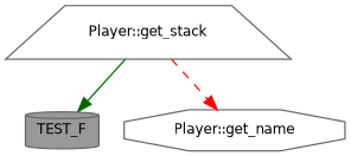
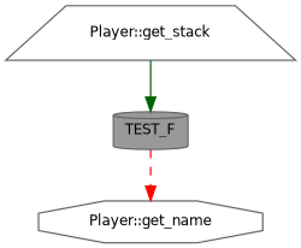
  digraph {
    rankdir=TB
    node [color=grey40 fillcolor=white fontname=Helvetica fontsize=10 style=filled]
    edge [fontname=Helvetica fontsize=10 labelfontname=Helvetica labelfontsize=10]
    n1 [color=gray40 fillcolor=grey60 fontcolor=black height=0.2 label=TEST_F shape=cylinder width=0.4]
    n2 [height=0.2 label="Player::get_name" shape=octagon width=0.4]
    n3 [height=0.2 label="Player::get_stack" shape=trapezium width=0.4]
-   n3 -> n2 [color=red style=dashed]
+   n1 -> n2 [color=red style=dashed]
    n3 -> n1 [color=darkgreen style=solid]
  }
